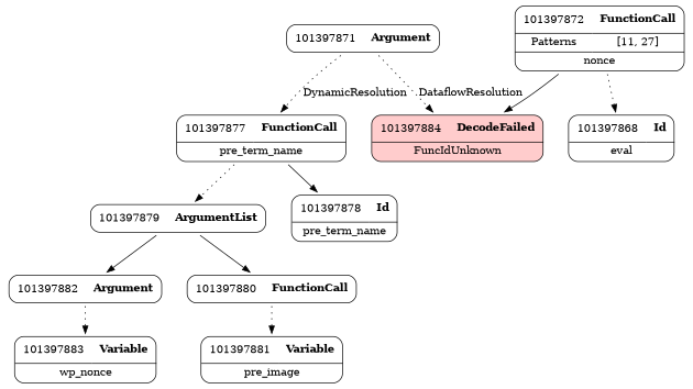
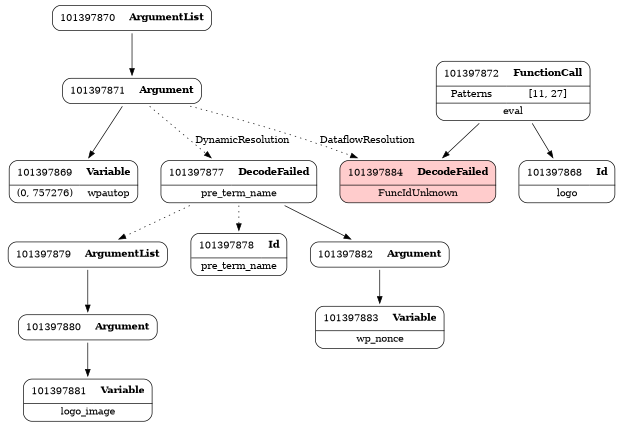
  digraph {
    node [shape=none]
    edge [weight=2]
    n1 [label=<<TABLE border='1' cellspacing='0' cellpadding='10' style='rounded' ><TR><TD border='0'>101397871</TD><TD border='0'><B>Argument</B></TD></TR></TABLE>>]
+   n2 [label=<<TABLE border='1' cellspacing='0' cellpadding='10' style='rounded' ><TR><TD border='0'>101397869</TD><TD border='0'><B>Variable</B></TD></TR><HR/><TR><TD border='0' cellpadding='5'>(0, 757276)</TD><TD border='0' cellpadding='5'>wpautop</TD></TR></TABLE>>]
    n3 [label=<<TABLE border='1' cellspacing='0' cellpadding='10' style='rounded' bgcolor='#FFCCCC' ><TR><TD border='0'>101397884</TD><TD border='0'><B>DecodeFailed</B></TD></TR><HR/><TR><TD border='0' cellpadding='5' colspan='2'>FuncIdUnknown</TD></TR></TABLE>>]
-   n4 [label=<<TABLE border='1' cellspacing='0' cellpadding='10' style='rounded' ><TR><TD border='0'>101397877</TD><TD border='0'><B>FunctionCall</B></TD></TR><HR/><TR><TD border='0' cellpadding='5' colspan='2'>pre_term_name</TD></TR></TABLE>>]
+   n4 [label=<<TABLE border='1' cellspacing='0' cellpadding='10' style='rounded' ><TR><TD border='0'>101397877</TD><TD border='0'><B>DecodeFailed</B></TD></TR><HR/><TR><TD border='0' cellpadding='5' colspan='2'>pre_term_name</TD></TR></TABLE>>]
    n5 [label=<<TABLE border='1' cellspacing='0' cellpadding='10' style='rounded' ><TR><TD border='0'>101397879</TD><TD border='0'><B>ArgumentList</B></TD></TR></TABLE>>]
    n6 [label=<<TABLE border='1' cellspacing='0' cellpadding='10' style='rounded' ><TR><TD border='0'>101397878</TD><TD border='0'><B>Id</B></TD></TR><HR/><TR><TD border='0' cellpadding='5' colspan='2'>pre_term_name</TD></TR></TABLE>>]
    n7 [label=<<TABLE border='1' cellspacing='0' cellpadding='10' style='rounded' ><TR><TD border='0'>101397882</TD><TD border='0'><B>Argument</B></TD></TR></TABLE>>]
-   n8 [label=<<TABLE border='1' cellspacing='0' cellpadding='10' style='rounded' ><TR><TD border='0'>101397880</TD><TD border='0'><B>FunctionCall</B></TD></TR></TABLE>>]
-   n10 [label=<<TABLE border='1' cellspacing='0' cellpadding='10' style='rounded' ><TR><TD border='0'>101397868</TD><TD border='0'><B>Id</B></TD></TR><HR/><TR><TD border='0' cellpadding='5' colspan='2'>eval</TD></TR></TABLE>>]
+   n8 [label=<<TABLE border='1' cellspacing='0' cellpadding='10' style='rounded' ><TR><TD border='0'>101397880</TD><TD border='0'><B>Argument</B></TD></TR></TABLE>>]
+   n9 [label=<<TABLE border='1' cellspacing='0' cellpadding='10' style='rounded' ><TR><TD border='0'>101397870</TD><TD border='0'><B>ArgumentList</B></TD></TR></TABLE>>]
+   n10 [label=<<TABLE border='1' cellspacing='0' cellpadding='10' style='rounded' ><TR><TD border='0'>101397868</TD><TD border='0'><B>Id</B></TD></TR><HR/><TR><TD border='0' cellpadding='5' colspan='2'>logo</TD></TR></TABLE>>]
    n11 [label=<<TABLE border='1' cellspacing='0' cellpadding='10' style='rounded' ><TR><TD border='0'>101397883</TD><TD border='0'><B>Variable</B></TD></TR><HR/><TR><TD border='0' cellpadding='5' colspan='2'>wp_nonce</TD></TR></TABLE>>]
-   n12 [label=<<TABLE border='1' cellspacing='0' cellpadding='10' style='rounded' ><TR><TD border='0'>101397881</TD><TD border='0'><B>Variable</B></TD></TR><HR/><TR><TD border='0' cellpadding='5' colspan='2'>pre_image</TD></TR></TABLE>>]
-   n13 [label=<<TABLE border='1' cellspacing='0' cellpadding='10' style='rounded' ><TR><TD border='0'>101397872</TD><TD border='0'><B>FunctionCall</B></TD></TR><HR/><TR><TD border='0' cellpadding='5'>Patterns</TD><TD border='0' cellpadding='5'>[11, 27]</TD></TR><HR/><TR><TD border='0' cellpadding='5' colspan='2'>nonce</TD></TR></TABLE>>]
+   n12 [label=<<TABLE border='1' cellspacing='0' cellpadding='10' style='rounded' ><TR><TD border='0'>101397881</TD><TD border='0'><B>Variable</B></TD></TR><HR/><TR><TD border='0' cellpadding='5' colspan='2'>logo_image</TD></TR></TABLE>>]
+   n13 [label=<<TABLE border='1' cellspacing='0' cellpadding='10' style='rounded' ><TR><TD border='0'>101397872</TD><TD border='0'><B>FunctionCall</B></TD></TR><HR/><TR><TD border='0' cellpadding='5'>Patterns</TD><TD border='0' cellpadding='5'>[11, 27]</TD></TR><HR/><TR><TD border='0' cellpadding='5' colspan='2'>eval</TD></TR></TABLE>>]
+   n1 -> n2
    n1 -> n3 [label=DataflowResolution style=dotted weight=""]
    n1 -> n4 [label=DynamicResolution style=dotted weight=""]
    n4 -> n5 [style=dotted]
-   n4 -> n6
-   n5 -> n7
+   n4 -> n6 [style=dotted]
+   n4 -> n7
    n5 -> n8
-   n7 -> n11 [style=dotted]
-   n8 -> n12 [style=dotted]
+   n7 -> n11
+   n8 -> n12
+   n9 -> n1
    n13 -> n3
-   n13 -> n10 [style=dotted]
+   n13 -> n10
  }
